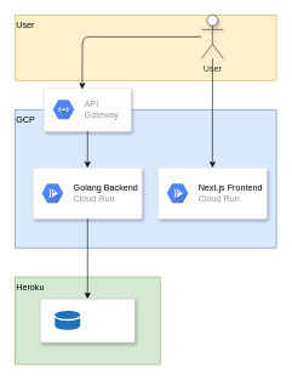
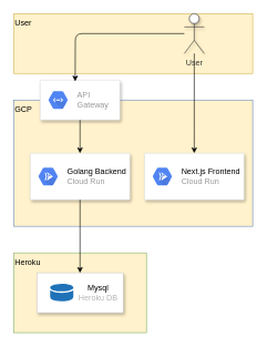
  <mxCell id="0" />
  <mxCell id="1" parent="0" />
  <mxCell id="2" value="&lt;div&gt;&lt;span&gt;User&lt;/span&gt;&lt;/div&gt;" style="rounded=0;whiteSpace=wrap;html=1;fillColor=#fff2cc;strokeColor=#d6b656;align=left;verticalAlign=top;" parent="1" vertex="1"><mxGeometry x="20" y="20" width="360" height="90" as="geometry" /></mxCell>
- <mxCell id="3" value="GCP" style="rounded=0;whiteSpace=wrap;html=1;fillColor=#dae8fc;strokeColor=#6c8ebf;verticalAlign=top;align=left;" parent="1" vertex="1"><mxGeometry x="20" y="150" width="360" height="190" as="geometry" /></mxCell>
+ <mxCell id="3" value="GCP" style="rounded=0;whiteSpace=wrap;html=1;fillColor=#fff2cc;strokeColor=#6c8ebf;verticalAlign=top;align=left;" parent="1" vertex="1"><mxGeometry x="20" y="150" width="360" height="190" as="geometry" /></mxCell>
  <mxCell id="4" value="" style="edgeStyle=none;html=1;fontColor=#333333;" parent="1" source="16" edge="1"><mxGeometry relative="1" as="geometry"><Array as="points"><mxPoint x="292" y="210" /></Array><mxPoint x="292" y="230" as="targetPoint" /></mxGeometry></mxCell>
  <mxCell id="5" value="" style="strokeColor=#dddddd;shadow=1;strokeWidth=1;rounded=1;absoluteArcSize=1;arcSize=2;" parent="1" vertex="1"><mxGeometry x="60" y="120" width="120" height="60" as="geometry" /></mxCell>
  <mxCell id="6" value="API&lt;br&gt;Gateway" style="sketch=0;dashed=0;connectable=0;html=1;fillColor=#5184F3;strokeColor=none;shape=mxgraph.gcp2.hexIcon;prIcon=cloud_endpoints;part=1;labelPosition=right;verticalLabelPosition=middle;align=left;verticalAlign=middle;spacingLeft=5;fontColor=#999999;fontSize=12;" parent="5" vertex="1"><mxGeometry y="0.5" width="44" height="39" relative="1" as="geometry"><mxPoint x="5" y="-19.5" as="offset" /></mxGeometry></mxCell>
  <mxCell id="7" value="" style="strokeColor=#dddddd;shadow=1;strokeWidth=1;rounded=1;absoluteArcSize=1;arcSize=2;" parent="1" vertex="1"><mxGeometry x="45" y="230" width="150" height="70" as="geometry" /></mxCell>
  <mxCell id="8" value="&lt;font color=&quot;#000000&quot;&gt;Golang Backend&lt;/font&gt;&lt;br&gt;Cloud Run" style="sketch=0;dashed=0;connectable=0;html=1;fillColor=#5184F3;strokeColor=none;shape=mxgraph.gcp2.hexIcon;prIcon=cloud_run;part=1;labelPosition=right;verticalLabelPosition=middle;align=left;verticalAlign=middle;spacingLeft=5;fontColor=#999999;fontSize=12;" parent="7" vertex="1"><mxGeometry y="0.5" width="44" height="39" relative="1" as="geometry"><mxPoint x="5" y="-19.5" as="offset" /></mxGeometry></mxCell>
  <mxCell id="9" value="" style="edgeStyle=none;html=1;fontColor=#333333;entryX=0.5;entryY=0;entryDx=0;entryDy=0;exitX=0.5;exitY=1;exitDx=0;exitDy=0;" parent="1" source="5" target="7" edge="1"><mxGeometry relative="1" as="geometry"><Array as="points"><mxPoint x="120" y="210" /></Array></mxGeometry></mxCell>
- <mxCell id="10" value="Heroku" style="rounded=0;whiteSpace=wrap;html=1;fillColor=#d5e8d4;strokeColor=#82b366;align=left;verticalAlign=top;" parent="1" vertex="1"><mxGeometry x="20" y="380" width="200" height="120" as="geometry" /></mxCell>
+ <mxCell id="10" value="Heroku" style="rounded=0;whiteSpace=wrap;html=1;fillColor=#fff2cc;strokeColor=#82b366;align=left;verticalAlign=top;" parent="1" vertex="1"><mxGeometry x="20" y="380" width="200" height="120" as="geometry" /></mxCell>
  <mxCell id="11" value="" style="group" parent="1" vertex="1" connectable="0"><mxGeometry x="55" y="410" width="130" height="60" as="geometry" /></mxCell>
  <mxCell id="12" value="" style="rounded=0;whiteSpace=wrap;html=1;shadow=1;strokeColor=#CCCCCC;" parent="11" vertex="1"><mxGeometry width="130" height="60" as="geometry" /></mxCell>
  <mxCell id="13" value="" style="sketch=0;shadow=0;dashed=0;html=1;strokeColor=none;labelPosition=center;verticalLabelPosition=bottom;verticalAlign=top;outlineConnect=0;align=center;shape=mxgraph.office.databases.database_mini_1;fillColor=#2072B8;" parent="11" vertex="1"><mxGeometry x="20" y="16.5" width="35" height="27" as="geometry" /></mxCell>
+ <mxCell id="14" value="Mysql&lt;br&gt;&lt;font color=&quot;#b3b3b3&quot;&gt;Heroku DB&lt;/font&gt;" style="text;html=1;strokeColor=none;fillColor=none;align=center;verticalAlign=middle;whiteSpace=wrap;rounded=0;" parent="11" vertex="1"><mxGeometry x="55" y="14.5" width="75" height="30" as="geometry" /></mxCell>
  <mxCell id="15" value="" style="edgeStyle=none;html=1;fontColor=#333333;entryX=0.439;entryY=0.031;entryDx=0;entryDy=0;entryPerimeter=0;" parent="1" source="16" target="5" edge="1"><mxGeometry relative="1" as="geometry"><mxPoint x="140" y="50" as="sourcePoint" /><mxPoint x="175" y="50" as="targetPoint" /><Array as="points"><mxPoint x="113" y="50" /></Array></mxGeometry></mxCell>
  <mxCell id="16" value="&lt;font color=&quot;#333333&quot;&gt;User&lt;/font&gt;" style="shape=umlActor;verticalLabelPosition=bottom;verticalAlign=top;html=1;outlineConnect=0;shadow=1;fontColor=#B3B3B3;strokeColor=#333333;" parent="1" vertex="1"><mxGeometry x="277" y="20" width="30" height="60" as="geometry" /></mxCell>
  <mxCell id="17" value="" style="edgeStyle=none;html=1;fontColor=#333333;exitX=0.5;exitY=1;exitDx=0;exitDy=0;" parent="1" source="7" edge="1"><mxGeometry relative="1" as="geometry"><mxPoint x="120" y="410" as="targetPoint" /></mxGeometry></mxCell>
  <mxCell id="18" value="" style="strokeColor=#dddddd;shadow=1;strokeWidth=1;rounded=1;absoluteArcSize=1;arcSize=2;" parent="1" vertex="1"><mxGeometry x="217" y="230" width="150" height="70" as="geometry" /></mxCell>
  <mxCell id="19" value="&lt;span style=&quot;color: rgb(0 , 0 , 0)&quot;&gt;Next.js Frontend&lt;/span&gt;&lt;br&gt;Cloud Run" style="sketch=0;dashed=0;connectable=0;html=1;fillColor=#5184F3;strokeColor=none;shape=mxgraph.gcp2.hexIcon;prIcon=cloud_run;part=1;labelPosition=right;verticalLabelPosition=middle;align=left;verticalAlign=middle;spacingLeft=5;fontColor=#999999;fontSize=12;" parent="18" vertex="1"><mxGeometry y="0.5" width="44" height="39" relative="1" as="geometry"><mxPoint x="5" y="-19.5" as="offset" /></mxGeometry></mxCell>
